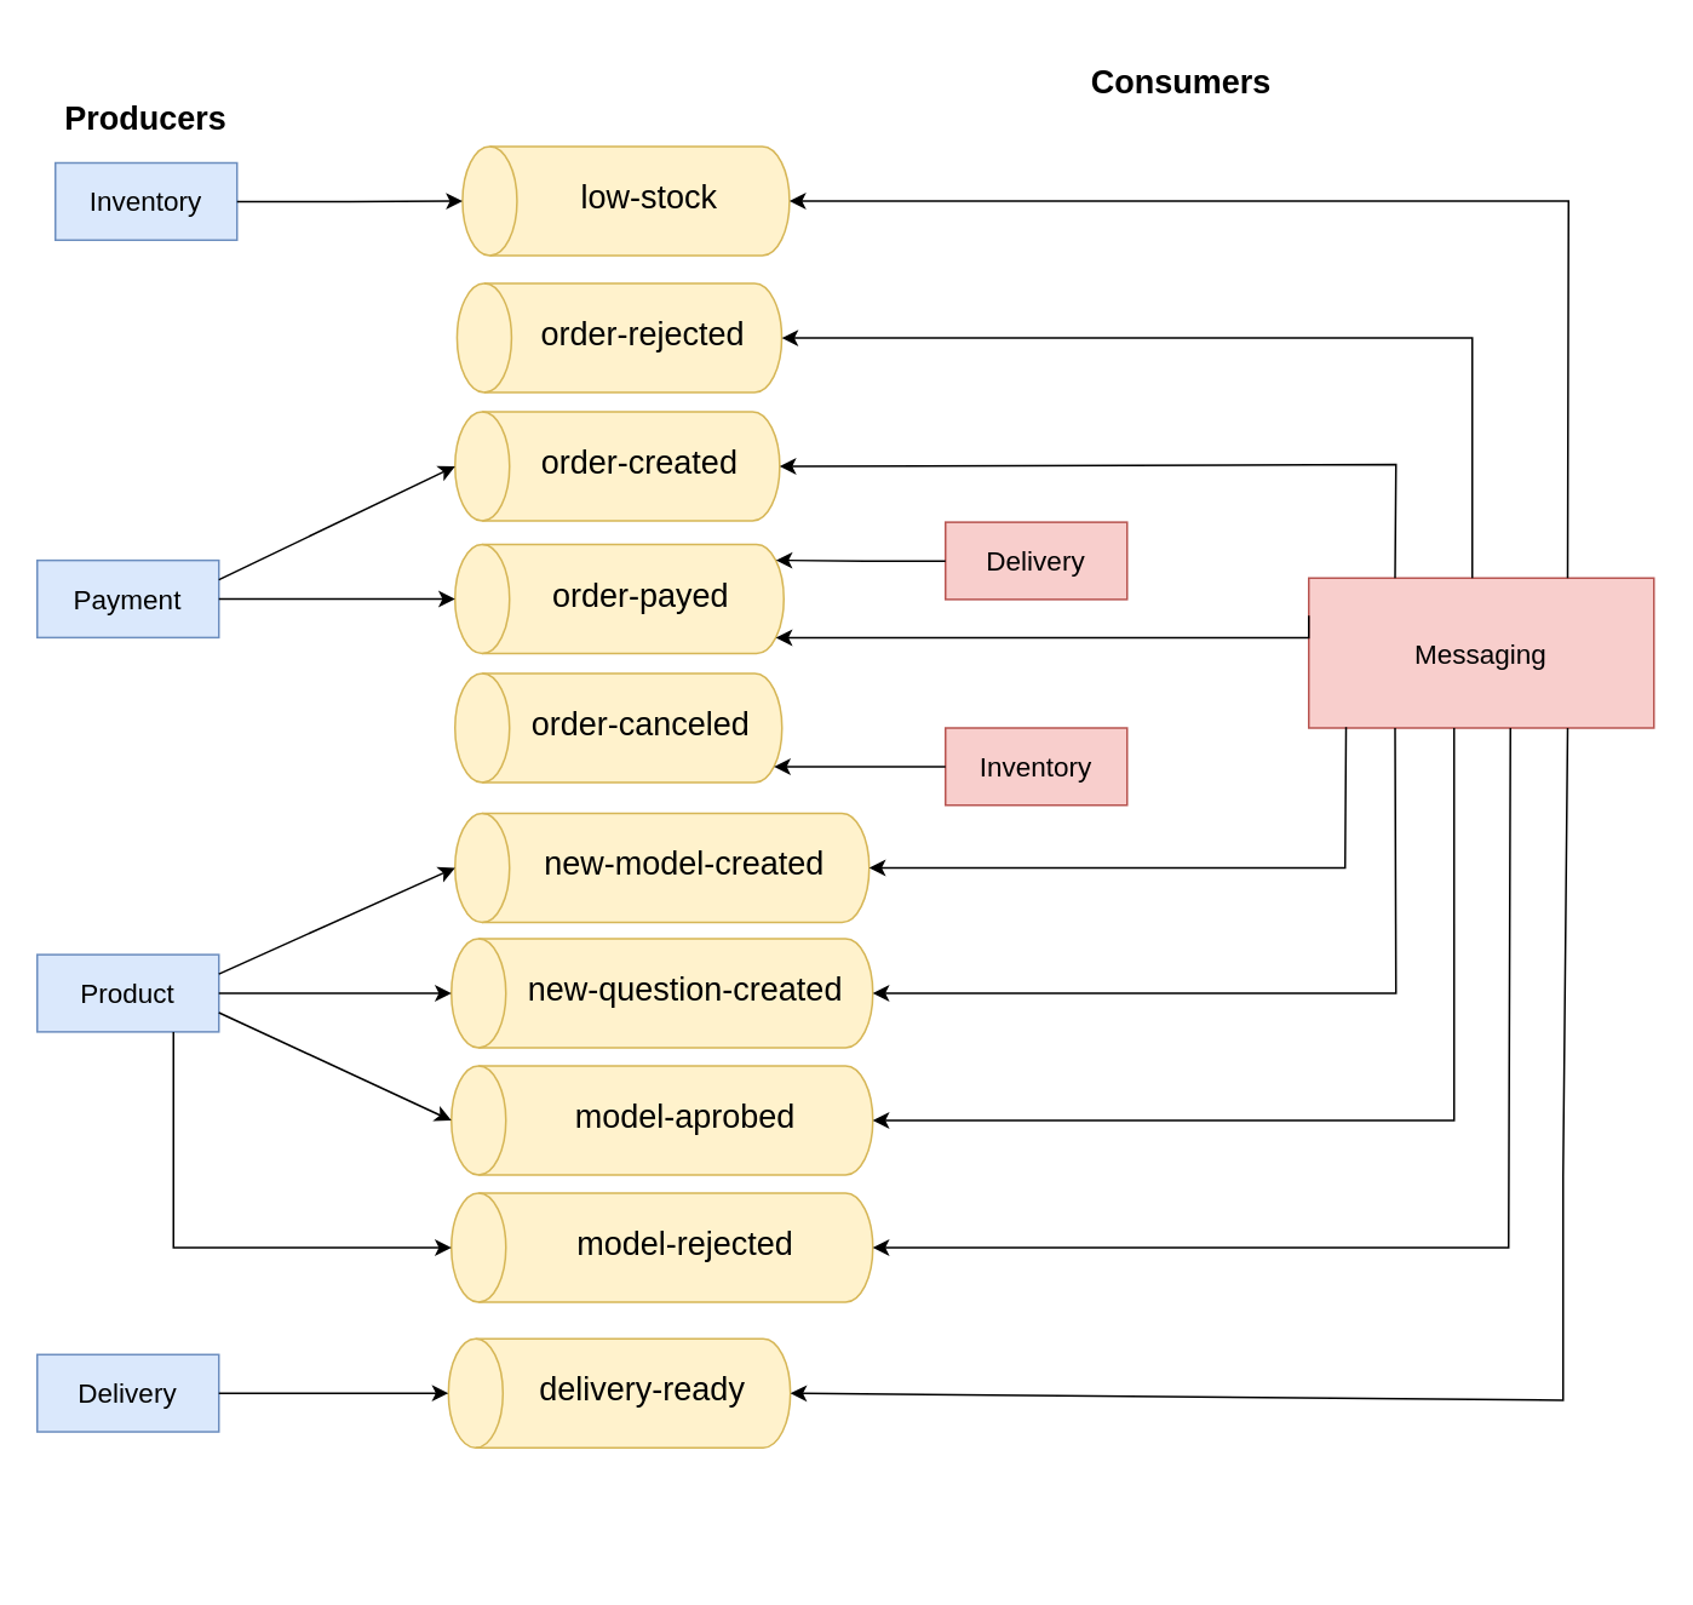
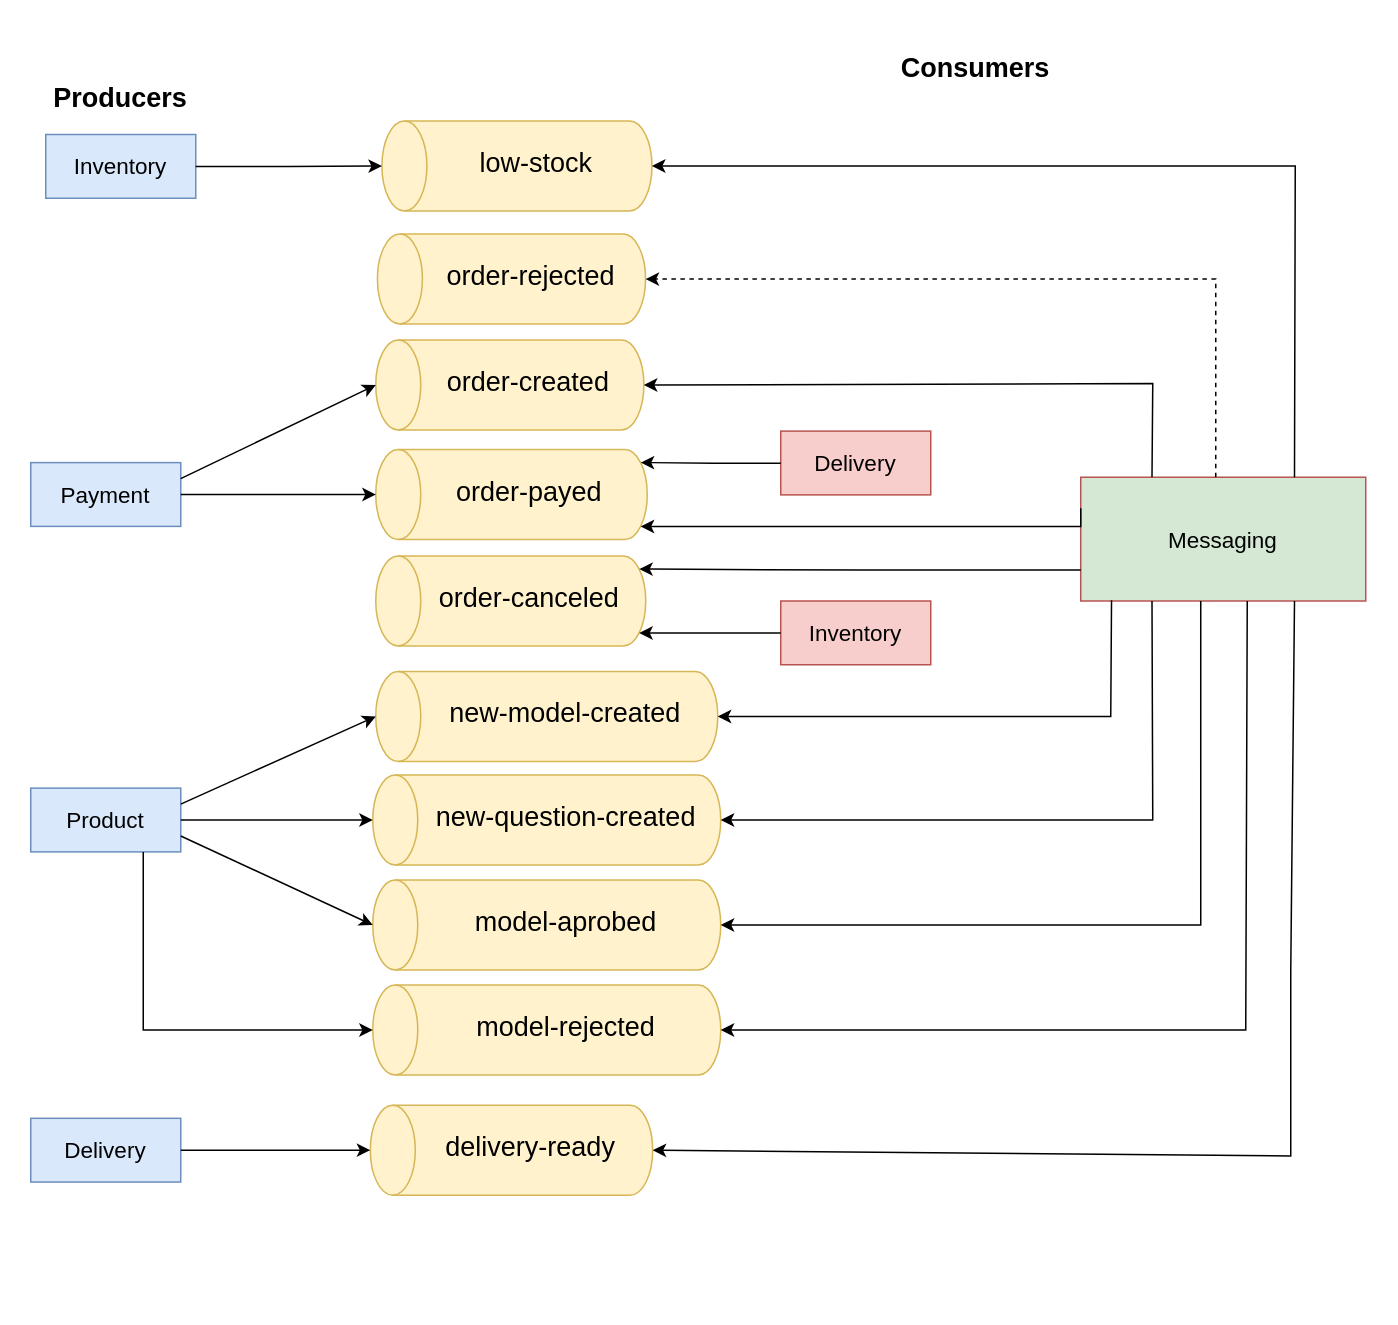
  <mxCell id="0" />
  <mxCell id="1" parent="0" />
  <mxCell id="2" value="" style="group" vertex="1" connectable="0" parent="1"><mxGeometry x="20" y="30" width="890" height="766.125" as="geometry" /></mxCell>
  <mxCell id="3" value="&lt;font&gt;low-stock&lt;/font&gt;" style="shape=cylinder3;whiteSpace=wrap;html=1;boundedLbl=1;backgroundOutline=1;size=15;rotation=-90;horizontal=1;textDirection=vertical-lr;fontSize=18;fillColor=#fff2cc;strokeColor=#d6b656;" parent="2" vertex="1"><mxGeometry x="294.13" y="-10" width="60" height="180" as="geometry" /></mxCell>
  <mxCell id="4" value="order-created" style="shape=cylinder3;whiteSpace=wrap;html=1;boundedLbl=1;backgroundOutline=1;size=15;rotation=-90;horizontal=1;textDirection=vertical-lr;fontSize=18;fillColor=#fff2cc;strokeColor=#d6b656;" parent="2" vertex="1"><mxGeometry x="289.38" y="136.63" width="60" height="178.75" as="geometry" /></mxCell>
  <mxCell id="5" value="order-payed" style="shape=cylinder3;whiteSpace=wrap;html=1;boundedLbl=1;backgroundOutline=1;size=15;rotation=-90;horizontal=1;textDirection=vertical-lr;fontSize=18;fillColor=#fff2cc;strokeColor=#d6b656;" parent="2" vertex="1"><mxGeometry x="290.5" y="208.5" width="60" height="181" as="geometry" /></mxCell>
  <mxCell id="6" value="new-model-created" style="shape=cylinder3;whiteSpace=wrap;html=1;boundedLbl=1;backgroundOutline=1;size=15;rotation=-90;horizontal=1;textDirection=vertical-lr;fontSize=18;fillColor=#fff2cc;strokeColor=#d6b656;" parent="2" vertex="1"><mxGeometry x="314" y="333" width="60" height="228" as="geometry" /></mxCell>
  <mxCell id="7" value="new-question-created" style="shape=cylinder3;whiteSpace=wrap;html=1;boundedLbl=1;backgroundOutline=1;size=15;rotation=-90;horizontal=1;textDirection=vertical-lr;fontSize=18;fillColor=#fff2cc;strokeColor=#d6b656;" parent="2" vertex="1"><mxGeometry x="314" y="400" width="60" height="232" as="geometry" /></mxCell>
  <mxCell id="8" value="&lt;font&gt;delivery-ready&lt;/font&gt;" style="shape=cylinder3;whiteSpace=wrap;html=1;boundedLbl=1;backgroundOutline=1;size=15;rotation=-90;horizontal=1;textDirection=vertical-lr;fontSize=18;fillColor=#fff2cc;strokeColor=#d6b656;" parent="2" vertex="1"><mxGeometry x="290.5" y="642" width="60" height="188.25" as="geometry" /></mxCell>
  <mxCell id="9" value="&lt;font style=&quot;font-size: 15px;&quot;&gt;Inventory&lt;/font&gt;" style="rounded=0;whiteSpace=wrap;html=1;verticalAlign=middle;fillColor=#dae8fc;strokeColor=#6c8ebf;" parent="2" vertex="1"><mxGeometry x="10" y="59" width="100" height="42.5" as="geometry" /></mxCell>
  <mxCell id="10" value="&lt;font style=&quot;font-size: 15px;&quot;&gt;Product&lt;/font&gt;" style="rounded=0;whiteSpace=wrap;html=1;verticalAlign=middle;fillColor=#dae8fc;strokeColor=#6c8ebf;" parent="2" vertex="1"><mxGeometry y="494.75" width="100" height="42.5" as="geometry" /></mxCell>
- <mxCell id="11" value="&lt;font style=&quot;font-size: 15px;&quot;&gt;Messaging&lt;/font&gt;" style="rounded=0;whiteSpace=wrap;html=1;verticalAlign=middle;fillColor=#f8cecc;strokeColor=#b85450;" parent="2" vertex="1"><mxGeometry x="700" y="287.5" width="190" height="82.5" as="geometry" /></mxCell>
+ <mxCell id="11" value="&lt;font style=&quot;font-size: 15px;&quot;&gt;Messaging&lt;/font&gt;" style="rounded=0;whiteSpace=wrap;html=1;verticalAlign=middle;fillColor=#d5e8d4;strokeColor=#b85450;" parent="2" vertex="1"><mxGeometry x="700" y="287.5" width="190" height="82.5" as="geometry" /></mxCell>
  <mxCell id="12" value="&lt;span style=&quot;font-size: 15px;&quot;&gt;Delivery&lt;/span&gt;" style="rounded=0;whiteSpace=wrap;html=1;verticalAlign=middle;fillColor=#dae8fc;strokeColor=#6c8ebf;" parent="2" vertex="1"><mxGeometry y="714.87" width="100" height="42.5" as="geometry" /></mxCell>
  <mxCell id="13" value="&lt;span style=&quot;font-size: 15px;&quot;&gt;Payment&lt;/span&gt;" style="rounded=0;whiteSpace=wrap;html=1;verticalAlign=middle;fillColor=#dae8fc;strokeColor=#6c8ebf;" parent="2" vertex="1"><mxGeometry y="277.75" width="100" height="42.5" as="geometry" /></mxCell>
  <mxCell id="14" value="" style="endArrow=classic;html=1;rounded=0;entryX=0.5;entryY=1;entryDx=0;entryDy=0;entryPerimeter=0;exitX=0.75;exitY=0;exitDx=0;exitDy=0;" parent="2" source="11" target="3" edge="1"><mxGeometry width="50" height="50" relative="1" as="geometry"><mxPoint x="680" y="290" as="sourcePoint" /><mxPoint x="530" y="300" as="targetPoint" /><Array as="points"><mxPoint x="843" y="80" /></Array></mxGeometry></mxCell>
  <mxCell id="15" value="&lt;b&gt;Producers&lt;/b&gt;" style="text;html=1;align=center;verticalAlign=middle;whiteSpace=wrap;rounded=0;fontSize=18;" parent="2" vertex="1"><mxGeometry x="30" y="20" width="60" height="30" as="geometry" /></mxCell>
  <mxCell id="16" value="Consumers" style="text;html=1;align=center;verticalAlign=middle;whiteSpace=wrap;rounded=0;fontSize=18;fontStyle=1" parent="2" vertex="1"><mxGeometry x="600" width="60" height="30" as="geometry" /></mxCell>
  <mxCell id="17" style="edgeStyle=orthogonalEdgeStyle;rounded=0;orthogonalLoop=1;jettySize=auto;html=1;entryX=0.5;entryY=0;entryDx=0;entryDy=0;entryPerimeter=0;" parent="2" source="9" target="3" edge="1"><mxGeometry relative="1" as="geometry" /></mxCell>
  <mxCell id="18" value="" style="endArrow=classic;html=1;rounded=0;entryX=0.5;entryY=0;entryDx=0;entryDy=0;entryPerimeter=0;exitX=1;exitY=0.25;exitDx=0;exitDy=0;" parent="2" source="13" target="4" edge="1"><mxGeometry width="50" height="50" relative="1" as="geometry"><mxPoint x="480" y="350" as="sourcePoint" /><mxPoint x="530" y="300" as="targetPoint" /></mxGeometry></mxCell>
  <mxCell id="19" value="" style="endArrow=classic;html=1;rounded=0;exitX=1;exitY=0.5;exitDx=0;exitDy=0;entryX=0.5;entryY=0;entryDx=0;entryDy=0;entryPerimeter=0;" parent="2" source="13" target="5" edge="1"><mxGeometry width="50" height="50" relative="1" as="geometry"><mxPoint x="480" y="350" as="sourcePoint" /><mxPoint x="530" y="300" as="targetPoint" /></mxGeometry></mxCell>
  <mxCell id="20" value="" style="endArrow=classic;html=1;rounded=0;exitX=1;exitY=0.25;exitDx=0;exitDy=0;entryX=0.5;entryY=0;entryDx=0;entryDy=0;entryPerimeter=0;" parent="2" source="10" edge="1" target="6"><mxGeometry width="50" height="50" relative="1" as="geometry"><mxPoint x="480" y="350" as="sourcePoint" /><mxPoint x="230" y="400" as="targetPoint" /></mxGeometry></mxCell>
  <mxCell id="21" value="" style="endArrow=classic;html=1;rounded=0;exitX=1;exitY=0.5;exitDx=0;exitDy=0;entryX=0.5;entryY=0;entryDx=0;entryDy=0;entryPerimeter=0;" parent="2" source="10" target="7" edge="1"><mxGeometry width="50" height="50" relative="1" as="geometry"><mxPoint x="480" y="350" as="sourcePoint" /><mxPoint x="530" y="300" as="targetPoint" /></mxGeometry></mxCell>
  <mxCell id="22" style="edgeStyle=orthogonalEdgeStyle;rounded=0;orthogonalLoop=1;jettySize=auto;html=1;entryX=0.5;entryY=0;entryDx=0;entryDy=0;entryPerimeter=0;" parent="2" source="12" target="8" edge="1"><mxGeometry relative="1" as="geometry" /></mxCell>
  <mxCell id="23" value="" style="endArrow=classic;html=1;rounded=0;exitX=0.25;exitY=0;exitDx=0;exitDy=0;entryX=0.5;entryY=1;entryDx=0;entryDy=0;entryPerimeter=0;" parent="2" source="11" target="4" edge="1"><mxGeometry width="50" height="50" relative="1" as="geometry"><mxPoint x="480" y="350" as="sourcePoint" /><mxPoint x="530" y="300" as="targetPoint" /><Array as="points"><mxPoint x="748" y="225" /></Array></mxGeometry></mxCell>
  <mxCell id="24" value="" style="endArrow=classic;html=1;rounded=0;exitX=0.108;exitY=0.993;exitDx=0;exitDy=0;entryX=0.5;entryY=1;entryDx=0;entryDy=0;entryPerimeter=0;exitPerimeter=0;" parent="2" source="11" target="6" edge="1"><mxGeometry width="50" height="50" relative="1" as="geometry"><mxPoint x="480" y="350" as="sourcePoint" /><mxPoint x="530" y="300" as="targetPoint" /><Array as="points"><mxPoint x="720" y="447" /></Array></mxGeometry></mxCell>
  <mxCell id="25" value="" style="endArrow=classic;html=1;rounded=0;entryX=0.5;entryY=1;entryDx=0;entryDy=0;entryPerimeter=0;exitX=0.25;exitY=1;exitDx=0;exitDy=0;" parent="2" source="11" target="7" edge="1"><mxGeometry width="50" height="50" relative="1" as="geometry"><mxPoint x="480" y="350" as="sourcePoint" /><mxPoint x="530" y="300" as="targetPoint" /><Array as="points"><mxPoint x="748" y="516" /></Array></mxGeometry></mxCell>
  <mxCell id="26" value="" style="endArrow=classic;html=1;rounded=0;entryX=0.5;entryY=1;entryDx=0;entryDy=0;entryPerimeter=0;exitX=0.75;exitY=1;exitDx=0;exitDy=0;" parent="2" source="11" target="8" edge="1"><mxGeometry width="50" height="50" relative="1" as="geometry"><mxPoint x="480" y="350" as="sourcePoint" /><mxPoint x="530" y="300" as="targetPoint" /><Array as="points"><mxPoint x="840" y="617" /><mxPoint x="840" y="740" /></Array></mxGeometry></mxCell>
  <mxCell id="27" value="&lt;span style=&quot;font-size: 15px;&quot;&gt;Delivery&lt;/span&gt;" style="rounded=0;whiteSpace=wrap;html=1;verticalAlign=middle;fillColor=#f8cecc;strokeColor=#b85450;" parent="2" vertex="1"><mxGeometry x="500" y="256.75" width="100" height="42.5" as="geometry" /></mxCell>
  <mxCell id="28" value="order-canceled" style="shape=cylinder3;whiteSpace=wrap;html=1;boundedLbl=1;backgroundOutline=1;size=15;rotation=-90;horizontal=1;textDirection=vertical-lr;fontSize=18;fillColor=#fff2cc;strokeColor=#d6b656;" vertex="1" parent="2"><mxGeometry x="290" y="280" width="60" height="180" as="geometry" /></mxCell>
  <mxCell id="29" value="&lt;font style=&quot;font-size: 15px;&quot;&gt;Inventory&lt;/font&gt;" style="rounded=0;whiteSpace=wrap;html=1;verticalAlign=middle;fillColor=#f8cecc;strokeColor=#b85450;" vertex="1" parent="2"><mxGeometry x="500" y="370" width="100" height="42.5" as="geometry" /></mxCell>
  <mxCell id="30" style="edgeStyle=orthogonalEdgeStyle;rounded=0;orthogonalLoop=1;jettySize=auto;html=1;entryX=0.855;entryY=1;entryDx=0;entryDy=-4.35;entryPerimeter=0;" edge="1" parent="2" source="27" target="5"><mxGeometry relative="1" as="geometry" /></mxCell>
  <mxCell id="31" style="edgeStyle=orthogonalEdgeStyle;rounded=0;orthogonalLoop=1;jettySize=auto;html=1;entryX=0.145;entryY=1;entryDx=0;entryDy=-4.35;entryPerimeter=0;" edge="1" parent="2" source="29" target="28"><mxGeometry relative="1" as="geometry" /></mxCell>
  <mxCell id="32" style="edgeStyle=orthogonalEdgeStyle;rounded=0;orthogonalLoop=1;jettySize=auto;html=1;exitX=0;exitY=0.25;exitDx=0;exitDy=0;entryX=0.145;entryY=1;entryDx=0;entryDy=-4.35;entryPerimeter=0;" edge="1" parent="2" source="11" target="5"><mxGeometry relative="1" as="geometry"><Array as="points"><mxPoint x="700" y="320" /></Array></mxGeometry></mxCell>
+ <mxCell id="33" style="edgeStyle=orthogonalEdgeStyle;rounded=0;orthogonalLoop=1;jettySize=auto;html=1;exitX=0;exitY=0.75;exitDx=0;exitDy=0;entryX=0.855;entryY=1;entryDx=0;entryDy=-4.35;entryPerimeter=0;" edge="1" parent="2" source="11" target="28"><mxGeometry relative="1" as="geometry" /></mxCell>
  <mxCell id="34" value="order-rejected" style="shape=cylinder3;whiteSpace=wrap;html=1;boundedLbl=1;backgroundOutline=1;size=15;rotation=-90;horizontal=1;textDirection=vertical-lr;fontSize=18;fillColor=#fff2cc;strokeColor=#d6b656;" vertex="1" parent="2"><mxGeometry x="290.5" y="66" width="60" height="178.75" as="geometry" /></mxCell>
- <mxCell id="35" style="edgeStyle=orthogonalEdgeStyle;rounded=0;orthogonalLoop=1;jettySize=auto;html=1;entryX=0.5;entryY=1;entryDx=0;entryDy=0;entryPerimeter=0;" edge="1" parent="2" source="11" target="34"><mxGeometry relative="1" as="geometry"><Array as="points"><mxPoint x="790" y="155" /></Array></mxGeometry></mxCell>
+ <mxCell id="35" style="edgeStyle=orthogonalEdgeStyle;rounded=0;orthogonalLoop=1;jettySize=auto;html=1;entryX=0.5;entryY=1;entryDx=0;entryDy=0;entryPerimeter=0;dashed=1;" edge="1" parent="2" source="11" target="34"><mxGeometry relative="1" as="geometry"><Array as="points"><mxPoint x="790" y="155" /></Array></mxGeometry></mxCell>
  <mxCell id="36" value="model-aprobed" style="shape=cylinder3;whiteSpace=wrap;html=1;boundedLbl=1;backgroundOutline=1;size=15;rotation=-90;horizontal=1;textDirection=vertical-lr;fontSize=18;fillColor=#fff2cc;strokeColor=#d6b656;" vertex="1" parent="2"><mxGeometry x="314" y="470" width="60" height="232" as="geometry" /></mxCell>
  <mxCell id="37" value="model-rejected" style="shape=cylinder3;whiteSpace=wrap;html=1;boundedLbl=1;backgroundOutline=1;size=15;rotation=-90;horizontal=1;textDirection=vertical-lr;fontSize=18;fillColor=#fff2cc;strokeColor=#d6b656;" vertex="1" parent="2"><mxGeometry x="314" y="540" width="60" height="232" as="geometry" /></mxCell>
  <mxCell id="38" value="" style="endArrow=classic;html=1;rounded=0;exitX=1;exitY=0.75;exitDx=0;exitDy=0;entryX=0.5;entryY=0;entryDx=0;entryDy=0;entryPerimeter=0;" edge="1" parent="2" source="10" target="36"><mxGeometry width="50" height="50" relative="1" as="geometry"><mxPoint x="370" y="510" as="sourcePoint" /><mxPoint x="420" y="460" as="targetPoint" /></mxGeometry></mxCell>
  <mxCell id="39" style="edgeStyle=orthogonalEdgeStyle;rounded=0;orthogonalLoop=1;jettySize=auto;html=1;exitX=0.75;exitY=1;exitDx=0;exitDy=0;entryX=0.5;entryY=0;entryDx=0;entryDy=0;entryPerimeter=0;" edge="1" parent="2" source="10" target="37"><mxGeometry relative="1" as="geometry" /></mxCell>
  <mxCell id="40" value="" style="endArrow=classic;html=1;rounded=0;entryX=0.5;entryY=1;entryDx=0;entryDy=0;entryPerimeter=0;" edge="1" parent="2" target="37"><mxGeometry width="50" height="50" relative="1" as="geometry"><mxPoint x="811" y="370" as="sourcePoint" /><mxPoint x="610" y="500" as="targetPoint" /><Array as="points"><mxPoint x="810" y="656" /></Array></mxGeometry></mxCell>
  <mxCell id="41" value="" style="endArrow=classic;html=1;rounded=0;exitX=0.421;exitY=1;exitDx=0;exitDy=0;exitPerimeter=0;entryX=0.5;entryY=1;entryDx=0;entryDy=0;entryPerimeter=0;" edge="1" parent="2" source="11" target="36"><mxGeometry width="50" height="50" relative="1" as="geometry"><mxPoint x="470" y="610" as="sourcePoint" /><mxPoint x="520" y="560" as="targetPoint" /><Array as="points"><mxPoint x="780" y="586" /></Array></mxGeometry></mxCell>
